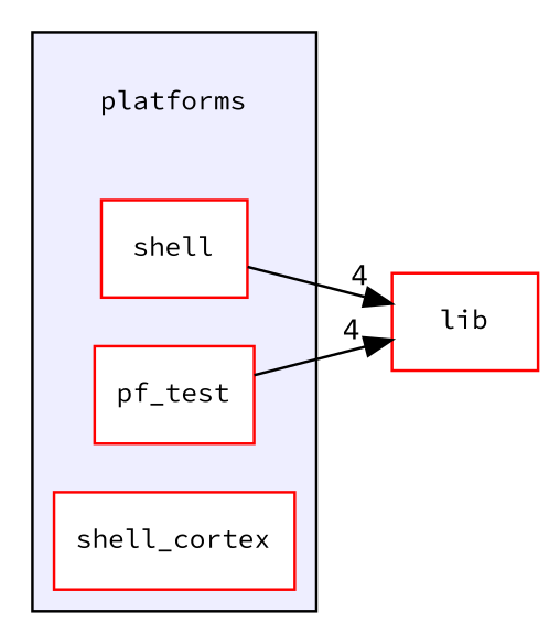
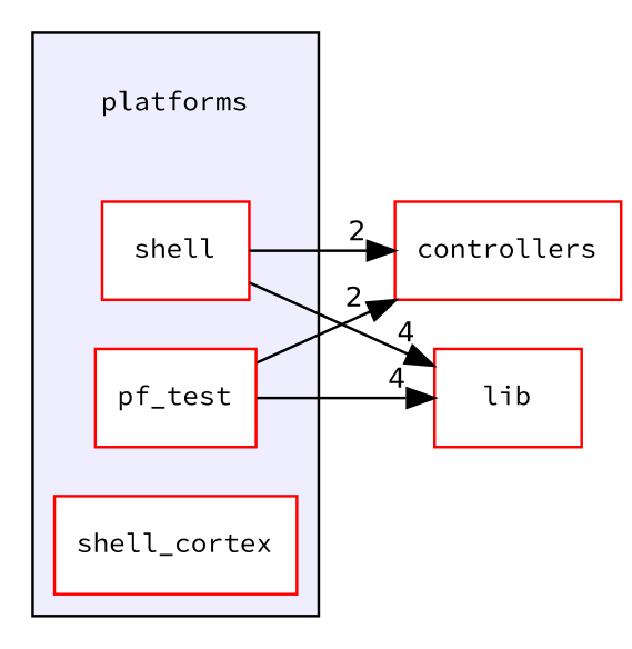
  digraph {
    compound=true
    fontname="Source Code Pro"
    rankdir=LR
    node [fontname="Source Code Pro" fontsize=10 shape=box color=red]
    edge [fontname="Source Code Pro" headlabel=2 labeldistance=1.5 labelfontname=Helvetica labelfontsize=10]
    n1 [label=platforms shape=plaintext color=""]
    n2 [fillcolor=white label=shell style=filled]
    n3 [fillcolor=white label=pf_test style=filled]
    n4 [fillcolor=white label=shell_cortex style=filled]
+   n5 [label=controllers]
    n6 [label=lib]
    subgraph cluster_1 {
      bgcolor="#eeeeff"
      pencolor=black
      n1
      n2
      n3
      n4
    }
+   n2 -> n5
    n2 -> n6 [headlabel=4]
+   n3 -> n5
    n3 -> n6 [headlabel=4]
  }
